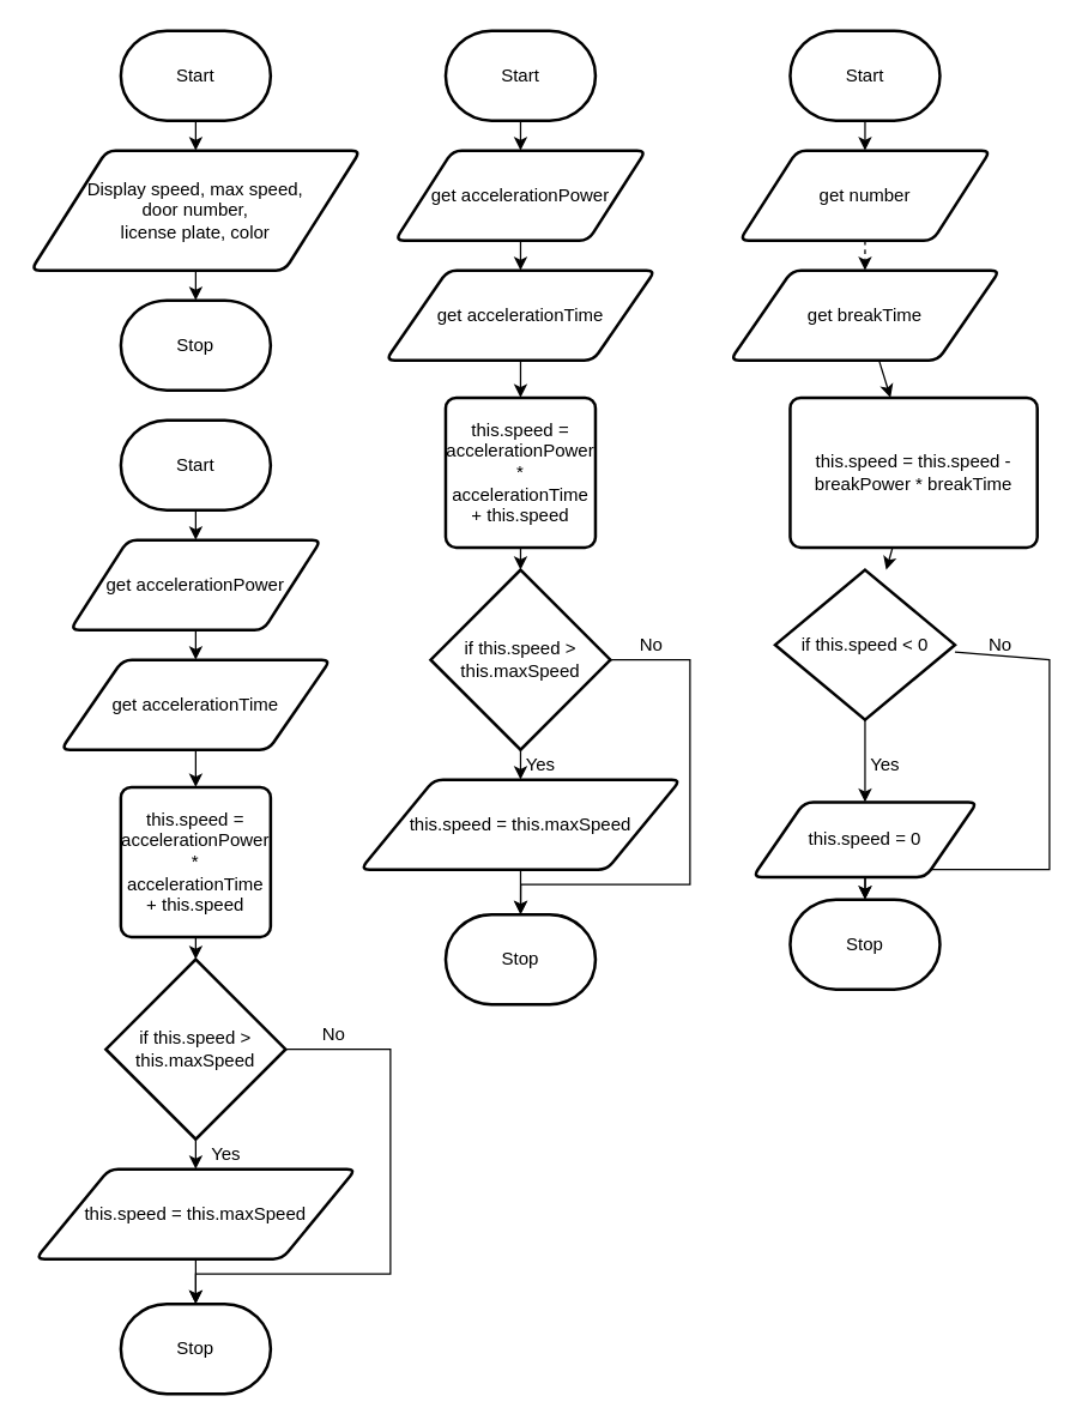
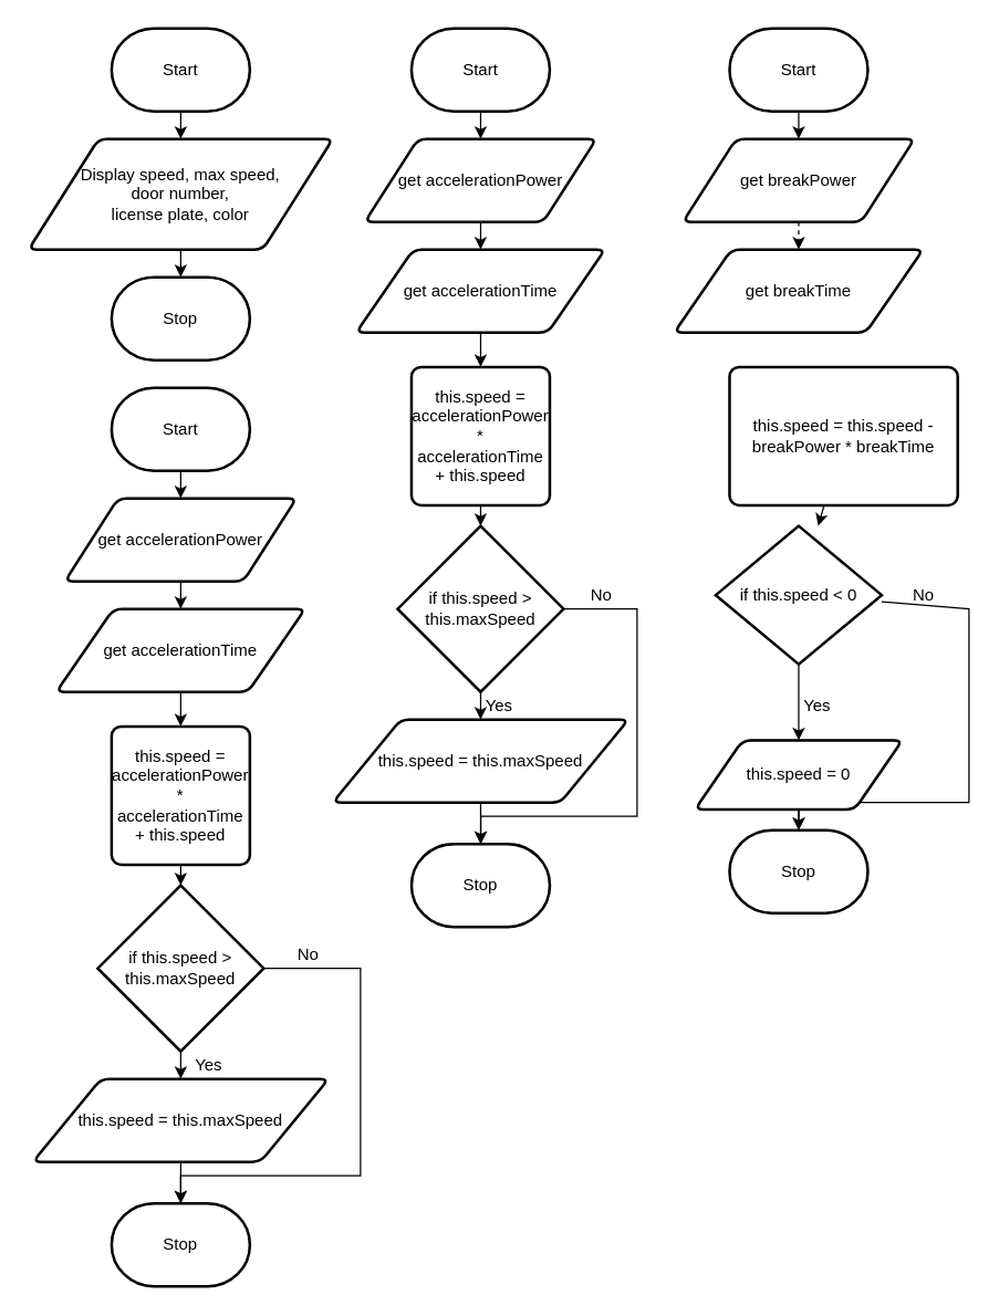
  <mxCell id="0" />
  <mxCell id="1" parent="0" />
  <mxCell id="2" value="" style="edgeStyle=none;html=1;" parent="1" source="3" target="5" edge="1"><mxGeometry relative="1" as="geometry" /></mxCell>
  <mxCell id="3" value="Start" style="strokeWidth=2;html=1;shape=mxgraph.flowchart.terminator;whiteSpace=wrap;" parent="1" vertex="1"><mxGeometry x="80" y="20" width="100" height="60" as="geometry" /></mxCell>
  <mxCell id="4" value="" style="edgeStyle=none;html=1;" parent="1" source="5" target="6" edge="1"><mxGeometry relative="1" as="geometry" /></mxCell>
  <mxCell id="5" value="Display speed, max speed, &lt;br&gt;door number, &lt;br&gt;license plate, color" style="shape=parallelogram;html=1;strokeWidth=2;perimeter=parallelogramPerimeter;whiteSpace=wrap;rounded=1;arcSize=12;size=0.23;" parent="1" vertex="1"><mxGeometry x="20" y="100" width="220" height="80" as="geometry" /></mxCell>
  <mxCell id="6" value="Stop" style="strokeWidth=2;html=1;shape=mxgraph.flowchart.terminator;whiteSpace=wrap;" parent="1" vertex="1"><mxGeometry x="80" y="200" width="100" height="60" as="geometry" /></mxCell>
  <mxCell id="7" value="" style="edgeStyle=none;html=1;" parent="1" source="8" edge="1"><mxGeometry relative="1" as="geometry"><mxPoint x="130" y="360" as="targetPoint" /></mxGeometry></mxCell>
  <mxCell id="8" value="Start" style="strokeWidth=2;html=1;shape=mxgraph.flowchart.terminator;whiteSpace=wrap;" parent="1" vertex="1"><mxGeometry x="80" y="280" width="100" height="60" as="geometry" /></mxCell>
  <mxCell id="9" value="" style="edgeStyle=none;html=1;" parent="1" source="10" target="12" edge="1"><mxGeometry relative="1" as="geometry" /></mxCell>
  <mxCell id="10" value="get accelerationPower" style="shape=parallelogram;html=1;strokeWidth=2;perimeter=parallelogramPerimeter;whiteSpace=wrap;rounded=1;arcSize=12;size=0.23;" parent="1" vertex="1"><mxGeometry x="46.25" y="360" width="167.5" height="60" as="geometry" /></mxCell>
  <mxCell id="11" value="" style="edgeStyle=none;html=1;" parent="1" source="12" target="14" edge="1"><mxGeometry relative="1" as="geometry" /></mxCell>
  <mxCell id="12" value="get accelerationTime" style="shape=parallelogram;html=1;strokeWidth=2;perimeter=parallelogramPerimeter;whiteSpace=wrap;rounded=1;arcSize=12;size=0.23;" parent="1" vertex="1"><mxGeometry x="40" y="440" width="180" height="60" as="geometry" /></mxCell>
  <mxCell id="13" value="" style="edgeStyle=none;html=1;" parent="1" source="14" target="17" edge="1"><mxGeometry relative="1" as="geometry" /></mxCell>
  <mxCell id="14" value="this.speed = accelerationPower * accelerationTime + this.speed" style="rounded=1;whiteSpace=wrap;html=1;absoluteArcSize=1;arcSize=14;strokeWidth=2;" parent="1" vertex="1"><mxGeometry x="80" y="525" width="100" height="100" as="geometry" /></mxCell>
  <mxCell id="15" value="" style="edgeStyle=none;html=1;" parent="1" source="17" target="19" edge="1"><mxGeometry relative="1" as="geometry" /></mxCell>
  <mxCell id="16" style="edgeStyle=none;html=1;entryX=0.5;entryY=0;entryDx=0;entryDy=0;entryPerimeter=0;rounded=0;" edge="1" parent="1" source="17" target="20"><mxGeometry relative="1" as="geometry"><Array as="points"><mxPoint x="260" y="700" /><mxPoint x="260" y="850" /><mxPoint x="130" y="850" /></Array></mxGeometry></mxCell>
  <mxCell id="17" value="if this.speed &amp;gt; this.maxSpeed" style="strokeWidth=2;html=1;shape=mxgraph.flowchart.decision;whiteSpace=wrap;" parent="1" vertex="1"><mxGeometry x="70" y="640" width="120" height="120" as="geometry" /></mxCell>
  <mxCell id="18" value="" style="edgeStyle=none;html=1;" parent="1" source="19" target="20" edge="1"><mxGeometry relative="1" as="geometry" /></mxCell>
  <mxCell id="19" value="this.speed = this.maxSpeed" style="shape=parallelogram;html=1;strokeWidth=2;perimeter=parallelogramPerimeter;whiteSpace=wrap;rounded=1;arcSize=12;size=0.23;" parent="1" vertex="1"><mxGeometry x="23.13" y="780" width="213.75" height="60" as="geometry" /></mxCell>
  <mxCell id="20" value="Stop" style="strokeWidth=2;html=1;shape=mxgraph.flowchart.terminator;whiteSpace=wrap;" parent="1" vertex="1"><mxGeometry x="80.01" y="870" width="100" height="60" as="geometry" /></mxCell>
  <mxCell id="21" value="" style="edgeStyle=none;html=1;" parent="1" source="22" edge="1"><mxGeometry relative="1" as="geometry"><mxPoint x="346.87" y="100" as="targetPoint" /></mxGeometry></mxCell>
  <mxCell id="22" value="Start" style="strokeWidth=2;html=1;shape=mxgraph.flowchart.terminator;whiteSpace=wrap;" parent="1" vertex="1"><mxGeometry x="296.87" y="20" width="100" height="60" as="geometry" /></mxCell>
  <mxCell id="23" value="" style="edgeStyle=none;html=1;" parent="1" source="24" target="26" edge="1"><mxGeometry relative="1" as="geometry" /></mxCell>
  <mxCell id="24" value="get accelerationPower" style="shape=parallelogram;html=1;strokeWidth=2;perimeter=parallelogramPerimeter;whiteSpace=wrap;rounded=1;arcSize=12;size=0.23;" parent="1" vertex="1"><mxGeometry x="263.12" y="100" width="167.5" height="60" as="geometry" /></mxCell>
  <mxCell id="25" value="" style="edgeStyle=none;html=1;" parent="1" source="26" target="28" edge="1"><mxGeometry relative="1" as="geometry" /></mxCell>
  <mxCell id="26" value="get accelerationTime" style="shape=parallelogram;html=1;strokeWidth=2;perimeter=parallelogramPerimeter;whiteSpace=wrap;rounded=1;arcSize=12;size=0.23;" parent="1" vertex="1"><mxGeometry x="256.87" y="180" width="180" height="60" as="geometry" /></mxCell>
  <mxCell id="27" value="" style="edgeStyle=none;html=1;" parent="1" source="28" target="31" edge="1"><mxGeometry relative="1" as="geometry" /></mxCell>
  <mxCell id="28" value="this.speed = accelerationPower * accelerationTime + this.speed" style="rounded=1;whiteSpace=wrap;html=1;absoluteArcSize=1;arcSize=14;strokeWidth=2;" parent="1" vertex="1"><mxGeometry x="296.87" y="265" width="100" height="100" as="geometry" /></mxCell>
  <mxCell id="29" value="" style="edgeStyle=none;html=1;" parent="1" source="31" target="33" edge="1"><mxGeometry relative="1" as="geometry" /></mxCell>
  <mxCell id="30" style="edgeStyle=none;html=1;rounded=0;" parent="1" source="31" target="34" edge="1"><mxGeometry relative="1" as="geometry"><Array as="points"><mxPoint x="460" y="440" /><mxPoint x="460" y="590" /><mxPoint x="347" y="590" /></Array></mxGeometry></mxCell>
  <mxCell id="31" value="if this.speed &amp;gt; this.maxSpeed" style="strokeWidth=2;html=1;shape=mxgraph.flowchart.decision;whiteSpace=wrap;" parent="1" vertex="1"><mxGeometry x="286.87" y="380" width="120" height="120" as="geometry" /></mxCell>
  <mxCell id="32" value="" style="edgeStyle=none;html=1;" parent="1" source="33" target="34" edge="1"><mxGeometry relative="1" as="geometry" /></mxCell>
  <mxCell id="33" value="this.speed = this.maxSpeed" style="shape=parallelogram;html=1;strokeWidth=2;perimeter=parallelogramPerimeter;whiteSpace=wrap;rounded=1;arcSize=12;size=0.23;" parent="1" vertex="1"><mxGeometry x="240" y="520" width="213.75" height="60" as="geometry" /></mxCell>
  <mxCell id="34" value="Stop" style="strokeWidth=2;html=1;shape=mxgraph.flowchart.terminator;whiteSpace=wrap;" parent="1" vertex="1"><mxGeometry x="296.88" y="610" width="100" height="60" as="geometry" /></mxCell>
  <mxCell id="35" value="" style="edgeStyle=none;html=1;" parent="1" source="36" edge="1"><mxGeometry relative="1" as="geometry"><mxPoint x="576.87" y="100" as="targetPoint" /></mxGeometry></mxCell>
  <mxCell id="36" value="Start" style="strokeWidth=2;html=1;shape=mxgraph.flowchart.terminator;whiteSpace=wrap;" parent="1" vertex="1"><mxGeometry x="526.87" y="20" width="100" height="60" as="geometry" /></mxCell>
  <mxCell id="37" value="" style="edgeStyle=none;html=1;dashed=1;" parent="1" source="38" target="40" edge="1"><mxGeometry relative="1" as="geometry" /></mxCell>
- <mxCell id="38" value="get number" style="shape=parallelogram;html=1;strokeWidth=2;perimeter=parallelogramPerimeter;whiteSpace=wrap;rounded=1;arcSize=12;size=0.23;" parent="1" vertex="1"><mxGeometry x="493.12" y="100" width="167.5" height="60" as="geometry" /></mxCell>
- <mxCell id="39" value="" style="edgeStyle=none;html=1;" parent="1" source="40" target="42" edge="1"><mxGeometry relative="1" as="geometry" /></mxCell>
+ <mxCell id="38" value="get breakPower" style="shape=parallelogram;html=1;strokeWidth=2;perimeter=parallelogramPerimeter;whiteSpace=wrap;rounded=1;arcSize=12;size=0.23;" parent="1" vertex="1"><mxGeometry x="493.12" y="100" width="167.5" height="60" as="geometry" /></mxCell>
  <mxCell id="40" value="get breakTime" style="shape=parallelogram;html=1;strokeWidth=2;perimeter=parallelogramPerimeter;whiteSpace=wrap;rounded=1;arcSize=12;size=0.23;" parent="1" vertex="1"><mxGeometry x="486.87" y="180" width="180" height="60" as="geometry" /></mxCell>
  <mxCell id="41" value="" style="edgeStyle=none;html=1;" parent="1" source="42" target="45" edge="1"><mxGeometry relative="1" as="geometry" /></mxCell>
  <mxCell id="42" value="this.speed = this.speed - breakPower * breakTime" style="rounded=1;whiteSpace=wrap;html=1;absoluteArcSize=1;arcSize=14;strokeWidth=2;" parent="1" vertex="1"><mxGeometry x="526.87" y="265" width="165" height="100" as="geometry" /></mxCell>
  <mxCell id="43" value="" style="edgeStyle=none;html=1;" parent="1" source="45" target="47" edge="1"><mxGeometry relative="1" as="geometry" /></mxCell>
  <mxCell id="44" style="edgeStyle=none;rounded=0;html=1;entryX=0.5;entryY=0;entryDx=0;entryDy=0;entryPerimeter=0;" parent="1" source="45" target="48" edge="1"><mxGeometry relative="1" as="geometry"><Array as="points"><mxPoint x="700" y="440" /><mxPoint x="700" y="580" /><mxPoint x="577" y="580" /></Array></mxGeometry></mxCell>
  <mxCell id="45" value="if this.speed &amp;lt; 0" style="strokeWidth=2;html=1;shape=mxgraph.flowchart.decision;whiteSpace=wrap;" parent="1" vertex="1"><mxGeometry x="516.87" y="380" width="120" height="100" as="geometry" /></mxCell>
  <mxCell id="46" value="" style="edgeStyle=none;html=1;" parent="1" source="47" target="48" edge="1"><mxGeometry relative="1" as="geometry" /></mxCell>
  <mxCell id="47" value="this.speed = 0" style="shape=parallelogram;html=1;strokeWidth=2;perimeter=parallelogramPerimeter;whiteSpace=wrap;rounded=1;arcSize=12;size=0.23;" parent="1" vertex="1"><mxGeometry x="501.88" y="535" width="150" height="50" as="geometry" /></mxCell>
  <mxCell id="48" value="Stop" style="strokeWidth=2;html=1;shape=mxgraph.flowchart.terminator;whiteSpace=wrap;" parent="1" vertex="1"><mxGeometry x="526.88" y="600" width="100" height="60" as="geometry" /></mxCell>
  <mxCell id="49" value="Yes&lt;br&gt;" style="text;html=1;resizable=0;autosize=1;align=center;verticalAlign=middle;points=[];fillColor=none;strokeColor=none;rounded=0;" parent="1" vertex="1"><mxGeometry x="340" y="500" width="40" height="20" as="geometry" /></mxCell>
  <mxCell id="50" value="No" style="text;html=1;resizable=0;autosize=1;align=center;verticalAlign=middle;points=[];fillColor=none;strokeColor=none;rounded=0;" parent="1" vertex="1"><mxGeometry x="418.75" y="420" width="30" height="20" as="geometry" /></mxCell>
  <mxCell id="51" value="Yes&lt;br&gt;" style="text;html=1;resizable=0;autosize=1;align=center;verticalAlign=middle;points=[];fillColor=none;strokeColor=none;rounded=0;" parent="1" vertex="1"><mxGeometry x="570" y="500" width="40" height="20" as="geometry" /></mxCell>
  <mxCell id="52" value="No" style="text;html=1;resizable=0;autosize=1;align=center;verticalAlign=middle;points=[];fillColor=none;strokeColor=none;rounded=0;" parent="1" vertex="1"><mxGeometry x="651.88" y="420" width="30" height="20" as="geometry" /></mxCell>
  <mxCell id="53" value="Yes&lt;br&gt;" style="text;html=1;resizable=0;autosize=1;align=center;verticalAlign=middle;points=[];fillColor=none;strokeColor=none;rounded=0;" vertex="1" parent="1"><mxGeometry x="130" y="760" width="40" height="20" as="geometry" /></mxCell>
  <mxCell id="54" value="No" style="text;html=1;resizable=0;autosize=1;align=center;verticalAlign=middle;points=[];fillColor=none;strokeColor=none;rounded=0;" vertex="1" parent="1"><mxGeometry x="206.88" y="680" width="30" height="20" as="geometry" /></mxCell>
